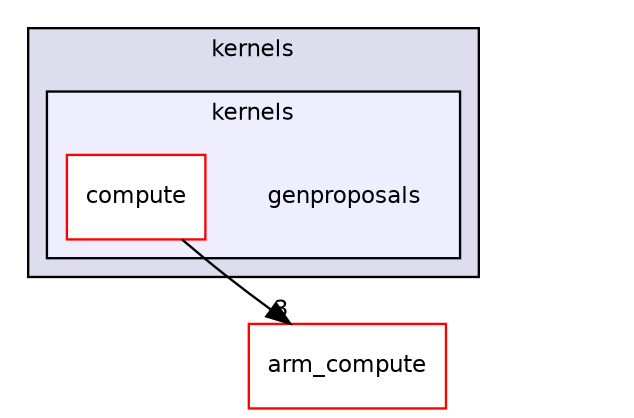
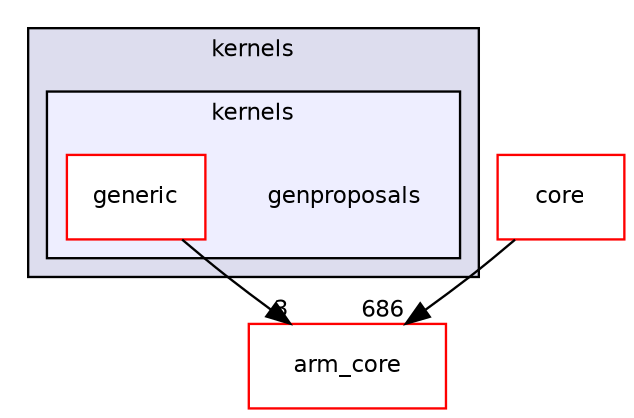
  digraph {
    compound=true
    node [fontname=Helvetica fontsize=10 shape=box color=red fillcolor=white style=filled]
    edge [labeldistance=1.5 labelfontname=Helvetica labelfontsize=10]
    n1 [label=genproposals shape=plaintext color="" fillcolor="" style=""]
-   n2 [label=compute]
-   n3 [label=arm_compute]
+   n2 [label=generic]
+   n3 [label=arm_core]
+   n4 [label=core]
    subgraph cluster_1 {
      bgcolor="#ddddee"
      fontname=Helvetica
      fontsize=10
      label=kernels
      pencolor=black
      subgraph cluster_2 {
        bgcolor="#eeeeff"
        fontname=Helvetica
        fontsize=10
        label=kernels
        pencolor=black
        n1
        n2
      }
    }
    n2 -> n3 [headlabel=3]
+   n4 -> n3 [headlabel=686]
  }
